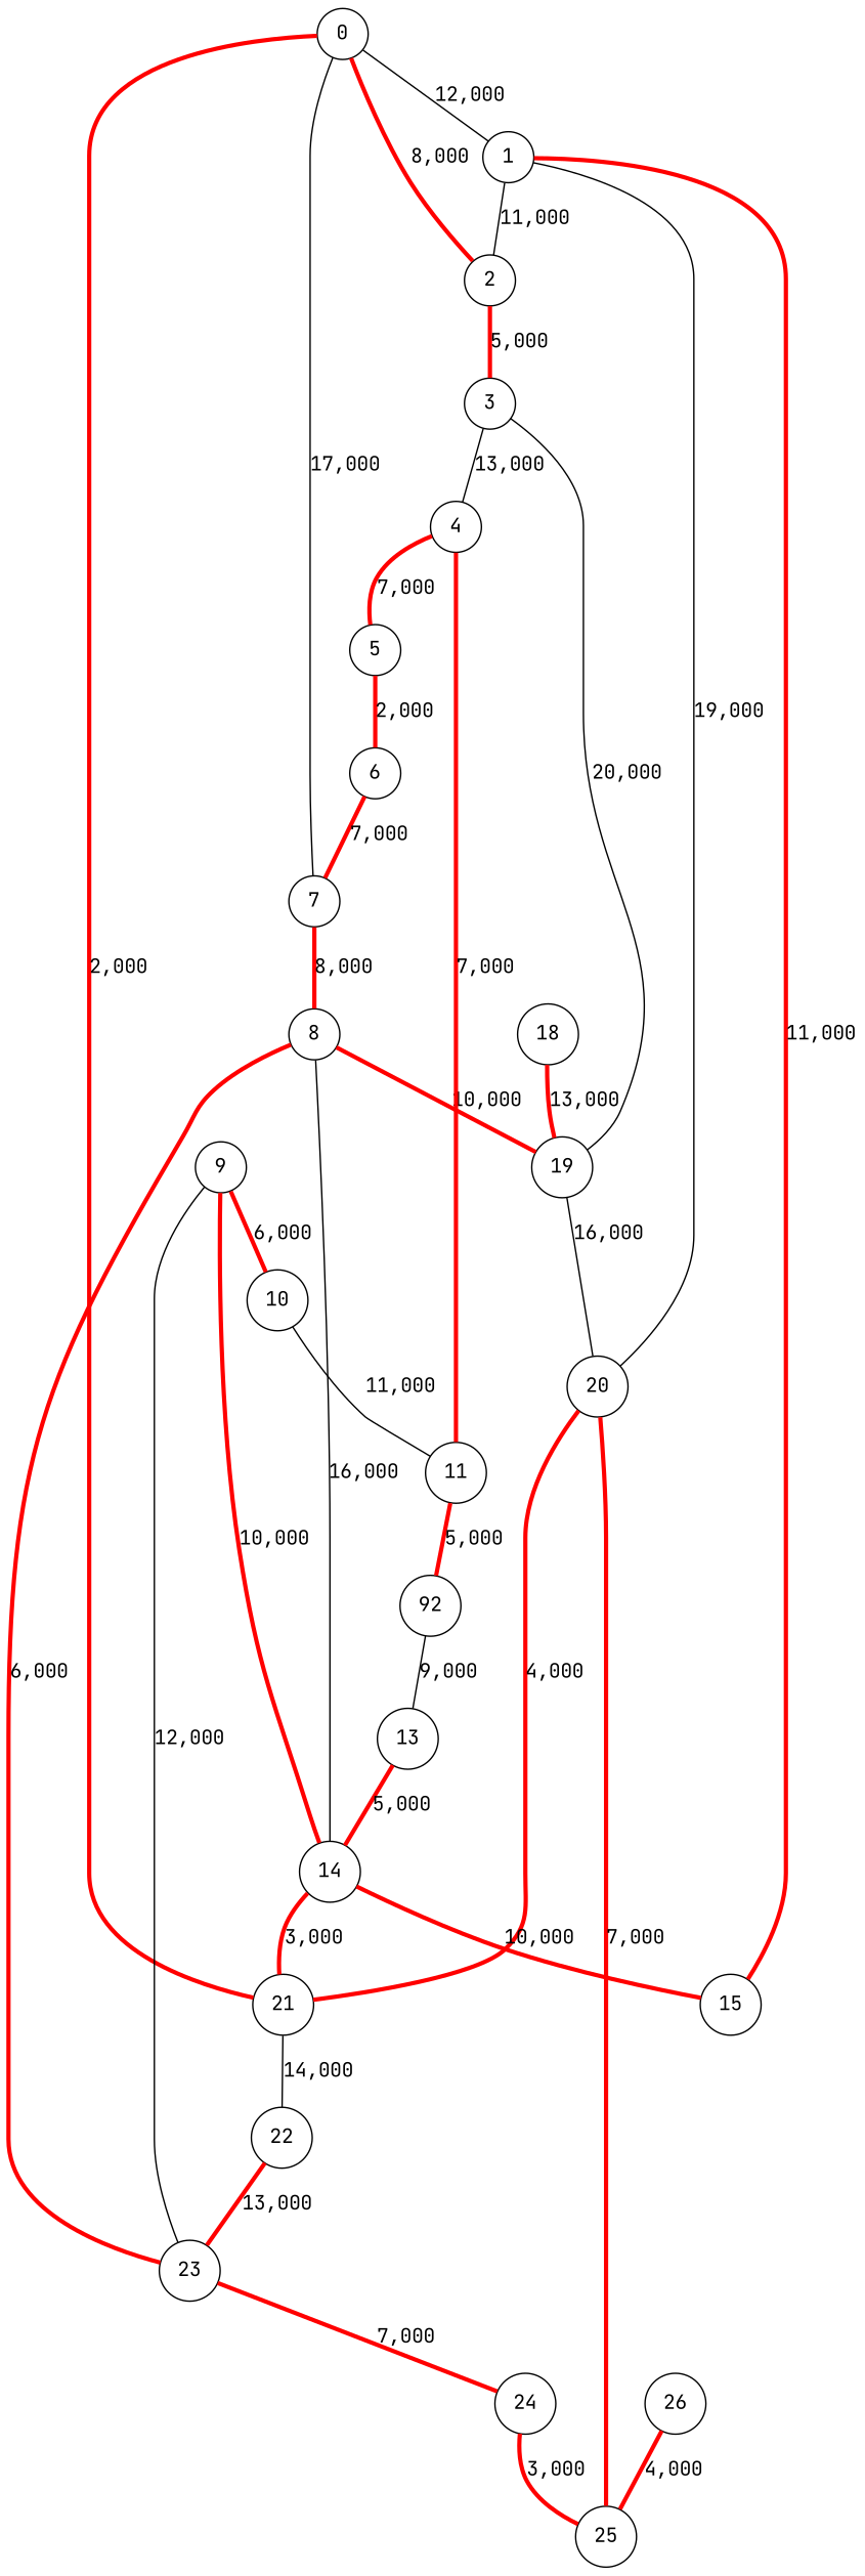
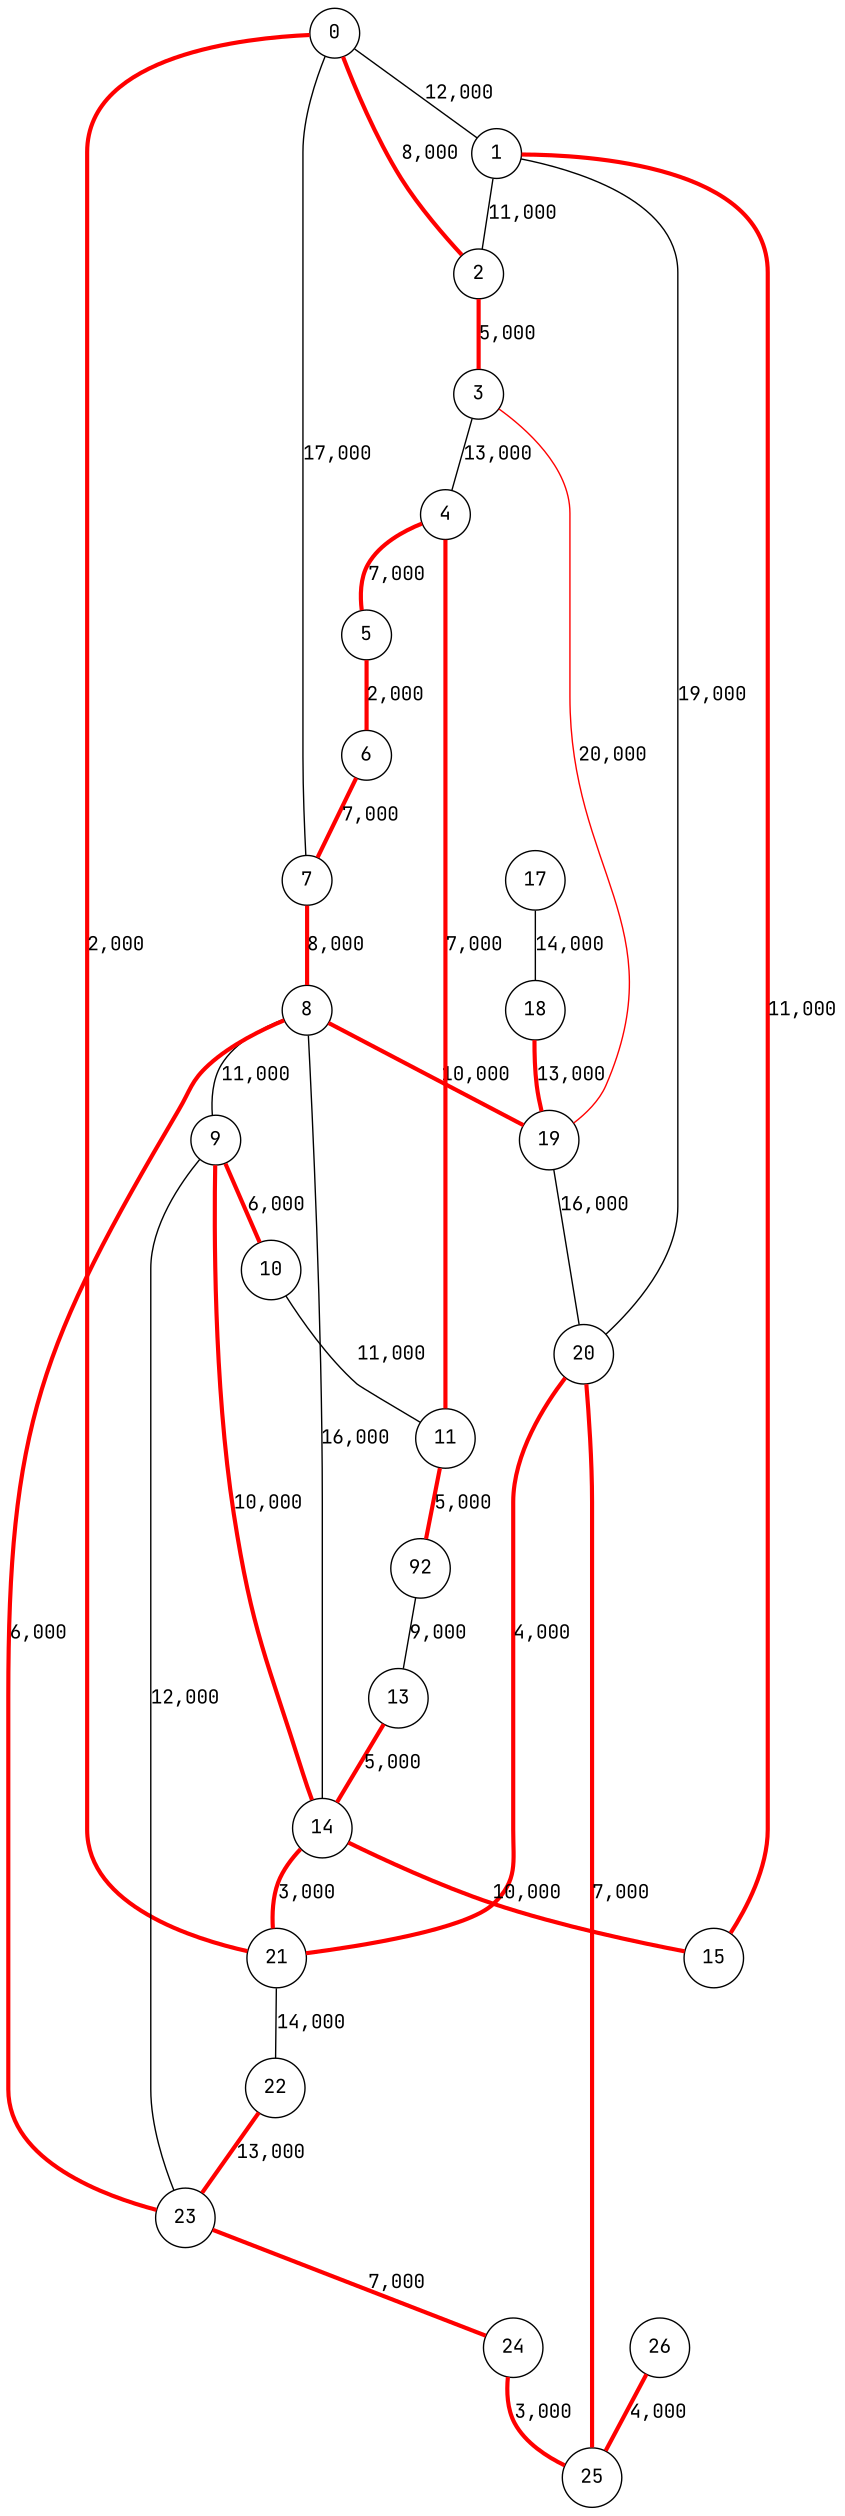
  graph {
    fontname="JetBrains Mono"
    fontsize=10
    splines=true
    node [fontname="JetBrains Mono" shape=circle]
    edge [fontname="JetBrains Mono" color=red penwidth=3]
    0
    1
    2
    7
    21
    15
    20
    3
    8
    22
    25
    4
    19
    5
    11
    6
    n17 [label=92]
    9
    14
    23
    10
    24
    13
+   17
    18
    26
    0 -- 1 [label="12,000" color="" penwidth=""]
    0 -- 2 [label="8,000"]
    0 -- 7 [label="17,000" color="" penwidth=""]
    0 -- 21 [label="2,000"]
    1 -- 2 [label="11,000" color="" penwidth=""]
    1 -- 15 [label="11,000"]
    1 -- 20 [label="19,000" color="" penwidth=""]
    2 -- 3 [label="5,000"]
    7 -- 8 [label="8,000"]
    21 -- 22 [label="14,000" color="" penwidth=""]
    20 -- 21 [label="4,000"]
    20 -- 25 [label="7,000"]
    3 -- 4 [label="13,000" color="" penwidth=""]
-   3 -- 19 [label="20,000" color="" penwidth=""]
+   3 -- 19 [label="20,000" penwidth=""]
    8 -- 19 [label="10,000"]
+   8 -- 9 [label="11,000" color="" penwidth=""]
    8 -- 14 [label="16,000" color="" penwidth=""]
    8 -- 23 [label="6,000"]
    22 -- 23 [label="13,000"]
    4 -- 5 [label="7,000"]
    4 -- 11 [label="7,000"]
    19 -- 20 [label="16,000" color="" penwidth=""]
    5 -- 6 [label="2,000"]
    11 -- n17 [label="5,000"]
    6 -- 7 [label="7,000"]
    n17 -- 13 [label="9,000" color="" penwidth=""]
    9 -- 14 [label="10,000"]
    9 -- 23 [label="12,000" color="" penwidth=""]
    9 -- 10 [label="6,000"]
    14 -- 21 [label="3,000"]
    14 -- 15 [label="10,000"]
    23 -- 24 [label="7,000"]
    10 -- 11 [label="11,000" color="" penwidth=""]
    24 -- 25 [label="3,000"]
    13 -- 14 [label="5,000"]
+   17 -- 18 [label="14,000" color="" penwidth=""]
    18 -- 19 [label="13,000"]
    26 -- 25 [label="4,000"]
  }
